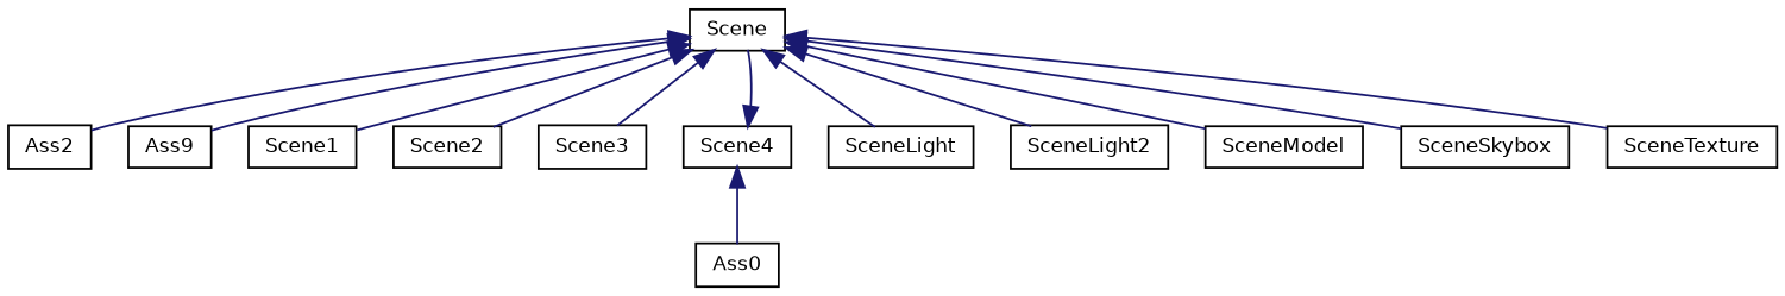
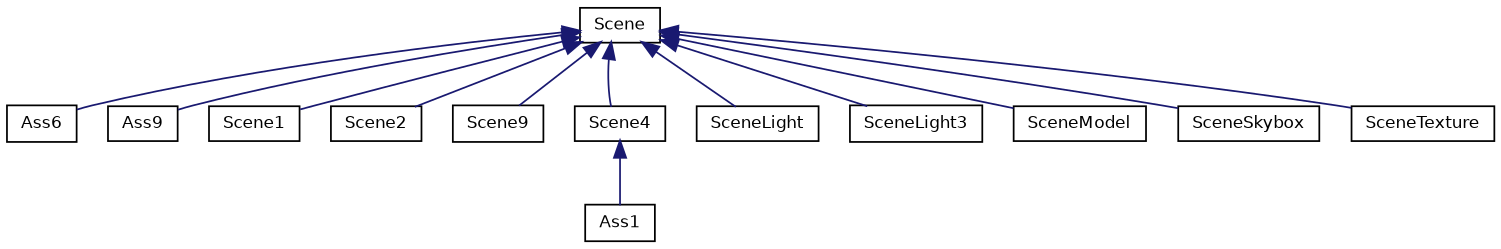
  digraph {
    rankdir=TB
    node [color=black fontname=Helvetica fontsize=10 shape=record]
    edge [color=midnightblue dir=back fontname=Helvetica fontsize=10 labelfontname=Helvetica labelfontsize=10 style=solid]
    n1 [height=0.2 label=Scene width=0.4]
-   n2 [height=0.2 label=Ass2 width=0.4]
+   n2 [height=0.2 label=Ass6 width=0.4]
    n3 [height=0.2 label=Ass9 width=0.4]
    n4 [height=0.2 label=Scene1 width=0.4]
    n5 [height=0.2 label=Scene2 width=0.4]
-   n6 [height=0.2 label=Scene3 width=0.4]
+   n6 [height=0.2 label=Scene9 width=0.4]
    n7 [height=0.2 label=Scene4 width=0.4]
    n8 [height=0.2 label=SceneLight width=0.4]
-   n9 [height=0.2 label=SceneLight2 width=0.4]
+   n9 [height=0.2 label=SceneLight3 width=0.4]
    n10 [height=0.2 label=SceneModel width=0.4]
    n11 [height=0.2 label=SceneSkybox width=0.4]
    n12 [height=0.2 label=SceneTexture width=0.4]
-   n13 [height=0.2 label=Ass0 width=0.4]
+   n13 [height=0.2 label=Ass1 width=0.4]
    n1 -> n2
    n1 -> n3
    n1 -> n4
    n1 -> n5
    n1 -> n6
-   n7 -> n1
+   n1 -> n7
    n1 -> n8
    n1 -> n9
    n1 -> n10
    n1 -> n11
    n1 -> n12
    n7 -> n13
  }
